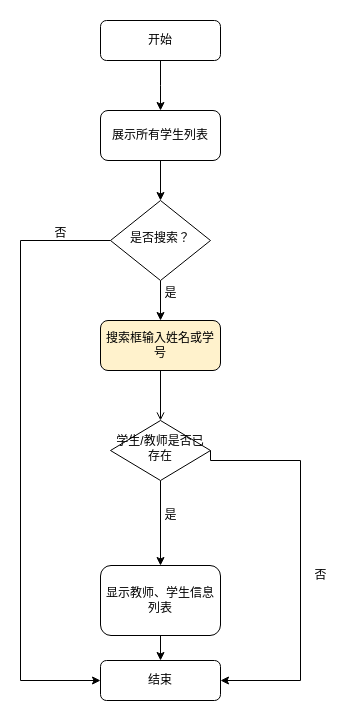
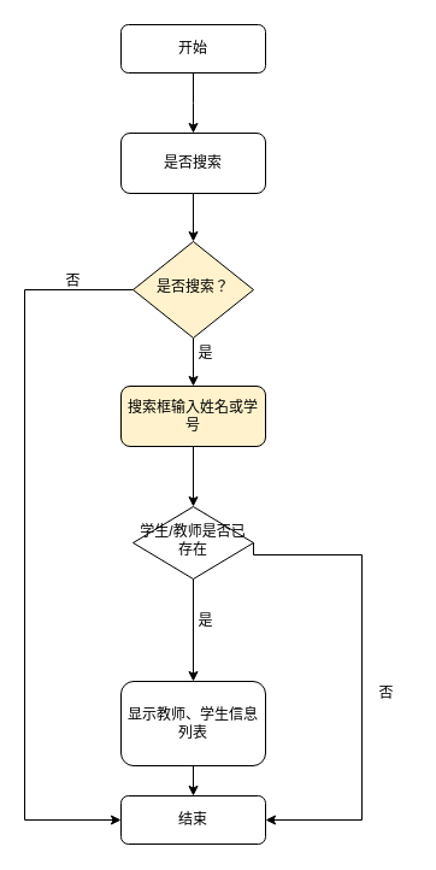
  <mxCell id="0" />
  <mxCell id="1" parent="0" />
  <mxCell id="2" value="" style="edgeStyle=orthogonalEdgeStyle;rounded=0;orthogonalLoop=1;jettySize=auto;html=1;" parent="1" source="3" edge="1"><mxGeometry relative="1" as="geometry"><mxPoint x="160" y="110" as="targetPoint" /></mxGeometry></mxCell>
  <mxCell id="3" value="开始" style="rounded=1;whiteSpace=wrap;html=1;fontSize=12;glass=0;strokeWidth=1;shadow=0;" parent="1" vertex="1"><mxGeometry x="100" y="20" width="120" height="40" as="geometry" /></mxCell>
- <mxCell id="4" value="" style="edgeStyle=orthogonalEdgeStyle;rounded=0;orthogonalLoop=1;jettySize=auto;html=1;exitX=0.5;exitY=1;exitDx=0;exitDy=0;endArrow=open;" parent="1" source="13" target="8" edge="1"><mxGeometry relative="1" as="geometry"><mxPoint x="160" y="310" as="sourcePoint" /></mxGeometry></mxCell>
+ <mxCell id="4" value="" style="edgeStyle=orthogonalEdgeStyle;rounded=0;orthogonalLoop=1;jettySize=auto;html=1;exitX=0.5;exitY=1;exitDx=0;exitDy=0;" parent="1" source="13" target="8" edge="1"><mxGeometry relative="1" as="geometry"><mxPoint x="160" y="310" as="sourcePoint" /></mxGeometry></mxCell>
  <mxCell id="5" value="结束" style="rounded=1;whiteSpace=wrap;html=1;fontSize=12;glass=0;strokeWidth=1;shadow=0;" parent="1" vertex="1"><mxGeometry x="100" y="660" width="120" height="40" as="geometry" /></mxCell>
  <mxCell id="6" style="edgeStyle=orthogonalEdgeStyle;rounded=0;orthogonalLoop=1;jettySize=auto;html=1;exitX=1;exitY=0.5;exitDx=0;exitDy=0;entryX=1;entryY=0.5;entryDx=0;entryDy=0;" parent="1" source="8" target="5" edge="1"><mxGeometry relative="1" as="geometry"><Array as="points"><mxPoint x="300" y="460" /><mxPoint x="300" y="680" /></Array><mxPoint x="240" y="660" as="targetPoint" /></mxGeometry></mxCell>
  <mxCell id="7" value="" style="edgeStyle=orthogonalEdgeStyle;rounded=0;orthogonalLoop=1;jettySize=auto;html=1;" parent="1" source="8" target="10" edge="1"><mxGeometry relative="1" as="geometry" /></mxCell>
  <mxCell id="8" value="学生/教师是否已存在" style="rhombus;whiteSpace=wrap;html=1;shadow=0;fontFamily=Helvetica;fontSize=12;align=center;strokeWidth=1;spacing=6;spacingTop=-4;" parent="1" vertex="1"><mxGeometry x="110" y="420" width="100" height="60" as="geometry" /></mxCell>
  <mxCell id="9" value="" style="edgeStyle=orthogonalEdgeStyle;rounded=0;orthogonalLoop=1;jettySize=auto;html=1;" parent="1" source="10" target="5" edge="1"><mxGeometry relative="1" as="geometry" /></mxCell>
  <mxCell id="10" value="显示教师、学生信息列表" style="rounded=1;whiteSpace=wrap;html=1;fontSize=12;glass=0;strokeWidth=1;shadow=0;" parent="1" vertex="1"><mxGeometry x="100" y="565" width="120" height="70" as="geometry" /></mxCell>
  <mxCell id="11" value="" style="edgeStyle=orthogonalEdgeStyle;rounded=0;orthogonalLoop=1;jettySize=auto;html=1;entryX=0.5;entryY=0;entryDx=0;entryDy=0;" edge="1" parent="1" source="12" target="18"><mxGeometry relative="1" as="geometry"><Array as="points"><mxPoint x="160" y="200" /><mxPoint x="160" y="200" /></Array></mxGeometry></mxCell>
- <mxCell id="12" value="展示所有学生列表" style="rounded=1;whiteSpace=wrap;html=1;fontSize=12;glass=0;strokeWidth=1;shadow=0;" parent="1" vertex="1"><mxGeometry x="100" y="110" width="120" height="50" as="geometry" /></mxCell>
+ <mxCell id="12" value="是否搜索" style="rounded=1;whiteSpace=wrap;html=1;fontSize=12;glass=0;strokeWidth=1;shadow=0;" parent="1" vertex="1"><mxGeometry x="100" y="110" width="120" height="50" as="geometry" /></mxCell>
  <mxCell id="13" value="搜索框输入姓名或学号" style="rounded=1;whiteSpace=wrap;html=1;fontSize=12;glass=0;strokeWidth=1;shadow=0;fillColor=#fff2cc;" parent="1" vertex="1"><mxGeometry x="100" y="320" width="120" height="50" as="geometry" /></mxCell>
  <mxCell id="14" value="是" style="text;html=1;align=center;verticalAlign=middle;resizable=0;points=[];autosize=1;strokeColor=none;fillColor=none;" parent="1" vertex="1"><mxGeometry x="150" y="500" width="40" height="30" as="geometry" /></mxCell>
  <mxCell id="15" value="否" style="text;html=1;align=center;verticalAlign=middle;resizable=0;points=[];autosize=1;strokeColor=none;fillColor=none;" parent="1" vertex="1"><mxGeometry x="300" y="560" width="40" height="30" as="geometry" /></mxCell>
  <mxCell id="16" value="" style="edgeStyle=orthogonalEdgeStyle;rounded=0;orthogonalLoop=1;jettySize=auto;html=1;" edge="1" parent="1" source="18" target="13"><mxGeometry relative="1" as="geometry" /></mxCell>
  <mxCell id="17" value="" style="edgeStyle=orthogonalEdgeStyle;rounded=0;orthogonalLoop=1;jettySize=auto;html=1;entryX=0;entryY=0.5;entryDx=0;entryDy=0;" edge="1" parent="1" source="18" target="5"><mxGeometry relative="1" as="geometry"><mxPoint x="50" y="240" as="targetPoint" /><Array as="points"><mxPoint x="20" y="240" /><mxPoint x="20" y="680" /></Array></mxGeometry></mxCell>
- <mxCell id="18" value="是否搜索？" style="rhombus;whiteSpace=wrap;html=1;shadow=0;fontFamily=Helvetica;fontSize=12;align=center;strokeWidth=1;spacing=6;spacingTop=-4;" vertex="1" parent="1"><mxGeometry x="110" y="200" width="100" height="80" as="geometry" /></mxCell>
+ <mxCell id="18" value="是否搜索？" style="rhombus;whiteSpace=wrap;html=1;shadow=0;fontFamily=Helvetica;fontSize=12;align=center;strokeWidth=1;spacing=6;spacingTop=-4;fillColor=#fff2cc;" vertex="1" parent="1"><mxGeometry x="110" y="200" width="100" height="80" as="geometry" /></mxCell>
  <mxCell id="19" value="是" style="text;html=1;align=center;verticalAlign=middle;resizable=0;points=[];autosize=1;strokeColor=none;fillColor=none;" vertex="1" parent="1"><mxGeometry x="150" y="278" width="40" height="30" as="geometry" /></mxCell>
  <mxCell id="20" value="否" style="text;html=1;align=center;verticalAlign=middle;resizable=0;points=[];autosize=1;strokeColor=none;fillColor=none;" vertex="1" parent="1"><mxGeometry x="40" y="218" width="40" height="30" as="geometry" /></mxCell>
